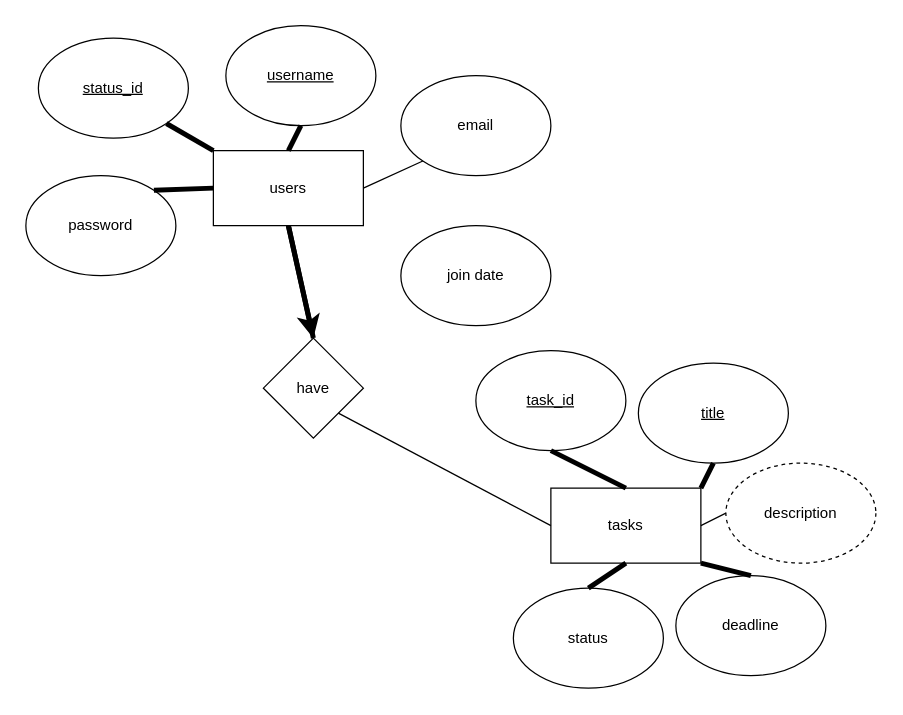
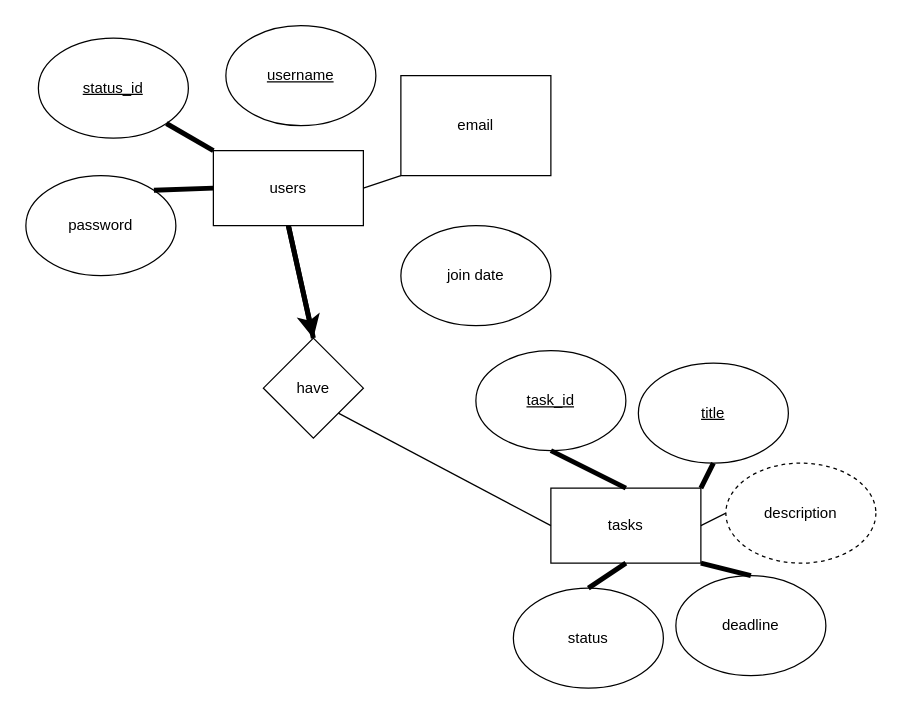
  <mxCell id="0" />
  <mxCell id="1" parent="0" />
  <mxCell id="2" value="users" style="rounded=0;whiteSpace=wrap;html=1;" vertex="1" parent="1"><mxGeometry x="170" y="120" width="120" height="60" as="geometry" /></mxCell>
  <mxCell id="3" value="&lt;u&gt;status_id&lt;/u&gt;" style="ellipse;whiteSpace=wrap;html=1;" vertex="1" parent="1"><mxGeometry x="30" y="30" width="120" height="80" as="geometry" /></mxCell>
  <mxCell id="4" value="&lt;u&gt;username&lt;/u&gt;" style="ellipse;whiteSpace=wrap;html=1;" vertex="1" parent="1"><mxGeometry x="180" y="20" width="120" height="80" as="geometry" /></mxCell>
- <mxCell id="5" value="email" style="ellipse;whiteSpace=wrap;html=1;" vertex="1" parent="1"><mxGeometry x="320" y="60" width="120" height="80" as="geometry" /></mxCell>
+ <mxCell id="5" value="email" style="whiteSpace=wrap;html=1;rounded=0;" vertex="1" parent="1"><mxGeometry x="320" y="60" width="120" height="80" as="geometry" /></mxCell>
  <mxCell id="6" value="password" style="ellipse;whiteSpace=wrap;html=1;" vertex="1" parent="1"><mxGeometry x="20" y="140" width="120" height="80" as="geometry" /></mxCell>
  <mxCell id="7" value="join date" style="ellipse;whiteSpace=wrap;html=1;" vertex="1" parent="1"><mxGeometry x="320" y="180" width="120" height="80" as="geometry" /></mxCell>
  <mxCell id="8" value="" style="endArrow=none;html=1;entryX=1;entryY=1;entryDx=0;entryDy=0;exitX=0;exitY=0;exitDx=0;exitDy=0;strokeWidth=4;" edge="1" parent="1" source="2" target="3"><mxGeometry width="50" height="50" relative="1" as="geometry"><mxPoint x="210" y="180" as="sourcePoint" /><mxPoint x="260" y="130" as="targetPoint" /></mxGeometry></mxCell>
  <mxCell id="9" value="" style="endArrow=none;html=1;entryX=1;entryY=0;entryDx=0;entryDy=0;exitX=0;exitY=0.5;exitDx=0;exitDy=0;strokeWidth=4;" edge="1" parent="1" source="2" target="6"><mxGeometry width="50" height="50" relative="1" as="geometry"><mxPoint x="180" y="130" as="sourcePoint" /><mxPoint x="142.426" y="108.284" as="targetPoint" /></mxGeometry></mxCell>
- <mxCell id="10" value="" style="endArrow=none;html=1;entryX=0.5;entryY=1;entryDx=0;entryDy=0;exitX=0.5;exitY=0;exitDx=0;exitDy=0;strokeWidth=4;" edge="1" parent="1" source="2" target="4"><mxGeometry width="50" height="50" relative="1" as="geometry"><mxPoint x="190" y="140" as="sourcePoint" /><mxPoint x="152.426" y="118.284" as="targetPoint" /></mxGeometry></mxCell>
  <mxCell id="11" value="" style="endArrow=none;html=1;entryX=0;entryY=1;entryDx=0;entryDy=0;exitX=1;exitY=0.5;exitDx=0;exitDy=0;" edge="1" parent="1" source="2" target="5"><mxGeometry width="50" height="50" relative="1" as="geometry"><mxPoint x="200" y="150" as="sourcePoint" /><mxPoint x="162.426" y="128.284" as="targetPoint" /></mxGeometry></mxCell>
  <mxCell id="12" value="tasks" style="rounded=0;whiteSpace=wrap;html=1;" vertex="1" parent="1"><mxGeometry x="440" y="390" width="120" height="60" as="geometry" /></mxCell>
  <mxCell id="13" value="&lt;u&gt;task_id&lt;/u&gt;" style="ellipse;whiteSpace=wrap;html=1;" vertex="1" parent="1"><mxGeometry x="380" y="280" width="120" height="80" as="geometry" /></mxCell>
  <mxCell id="14" value="&lt;u&gt;title&lt;/u&gt;" style="ellipse;whiteSpace=wrap;html=1;" vertex="1" parent="1"><mxGeometry x="510" y="290" width="120" height="80" as="geometry" /></mxCell>
  <mxCell id="15" value="have" style="rhombus;whiteSpace=wrap;html=1;" vertex="1" parent="1"><mxGeometry x="210" y="270" width="80" height="80" as="geometry" /></mxCell>
  <mxCell id="16" value="" style="endArrow=none;html=1;strokeWidth=4;entryX=0.5;entryY=1;entryDx=0;entryDy=0;" edge="1" parent="1" target="2"><mxGeometry width="50" height="50" relative="1" as="geometry"><mxPoint x="250" y="270" as="sourcePoint" /><mxPoint x="440" y="320" as="targetPoint" /></mxGeometry></mxCell>
  <mxCell id="17" value="" style="endArrow=none;html=1;strokeWidth=1;exitX=0;exitY=0.5;exitDx=0;exitDy=0;entryX=1;entryY=1;entryDx=0;entryDy=0;" edge="1" parent="1" source="12" target="15"><mxGeometry width="50" height="50" relative="1" as="geometry"><mxPoint x="260" y="280" as="sourcePoint" /><mxPoint x="240" y="190" as="targetPoint" /></mxGeometry></mxCell>
  <mxCell id="18" value="description" style="ellipse;whiteSpace=wrap;html=1;dashed=1;" vertex="1" parent="1"><mxGeometry x="580" y="370" width="120" height="80" as="geometry" /></mxCell>
  <mxCell id="19" value="deadline" style="ellipse;whiteSpace=wrap;html=1;" vertex="1" parent="1"><mxGeometry x="540" y="460" width="120" height="80" as="geometry" /></mxCell>
  <mxCell id="20" value="status" style="ellipse;whiteSpace=wrap;html=1;" vertex="1" parent="1"><mxGeometry x="410" y="470" width="120" height="80" as="geometry" /></mxCell>
  <mxCell id="21" value="" style="endArrow=none;html=1;strokeWidth=4;entryX=0.5;entryY=1;entryDx=0;entryDy=0;exitX=0.5;exitY=0;exitDx=0;exitDy=0;" edge="1" parent="1" source="12" target="13"><mxGeometry width="50" height="50" relative="1" as="geometry"><mxPoint x="390" y="370" as="sourcePoint" /><mxPoint x="440" y="320" as="targetPoint" /></mxGeometry></mxCell>
  <mxCell id="22" value="" style="endArrow=none;html=1;strokeWidth=4;entryX=0.5;entryY=1;entryDx=0;entryDy=0;exitX=1;exitY=0;exitDx=0;exitDy=0;" edge="1" parent="1" source="12" target="14"><mxGeometry width="50" height="50" relative="1" as="geometry"><mxPoint x="510" y="400" as="sourcePoint" /><mxPoint x="450" y="370" as="targetPoint" /></mxGeometry></mxCell>
  <mxCell id="23" value="" style="endArrow=none;html=1;strokeWidth=4;entryX=0.5;entryY=0;entryDx=0;entryDy=0;exitX=0.5;exitY=1;exitDx=0;exitDy=0;" edge="1" parent="1" source="12" target="20"><mxGeometry width="50" height="50" relative="1" as="geometry"><mxPoint x="520" y="410" as="sourcePoint" /><mxPoint x="460" y="380" as="targetPoint" /></mxGeometry></mxCell>
  <mxCell id="24" value="" style="endArrow=none;html=1;strokeWidth=4;entryX=1;entryY=1;entryDx=0;entryDy=0;exitX=0.5;exitY=0;exitDx=0;exitDy=0;" edge="1" parent="1" source="19" target="12"><mxGeometry width="50" height="50" relative="1" as="geometry"><mxPoint x="530" y="420" as="sourcePoint" /><mxPoint x="470" y="390" as="targetPoint" /></mxGeometry></mxCell>
  <mxCell id="25" value="" style="endArrow=none;html=1;strokeWidth=1;entryX=1;entryY=0.5;entryDx=0;entryDy=0;exitX=0;exitY=0.5;exitDx=0;exitDy=0;" edge="1" parent="1" source="18" target="12"><mxGeometry width="50" height="50" relative="1" as="geometry"><mxPoint x="540" y="430" as="sourcePoint" /><mxPoint x="480" y="400" as="targetPoint" /></mxGeometry></mxCell>
  <mxCell id="26" value="" style="endArrow=classic;html=1;strokeWidth=4;entryX=0.5;entryY=0;entryDx=0;entryDy=0;exitX=0.5;exitY=1;exitDx=0;exitDy=0;" edge="1" parent="1" source="2" target="15"><mxGeometry width="50" height="50" relative="1" as="geometry"><mxPoint x="230" y="190" as="sourcePoint" /><mxPoint x="370" y="220" as="targetPoint" /></mxGeometry></mxCell>
